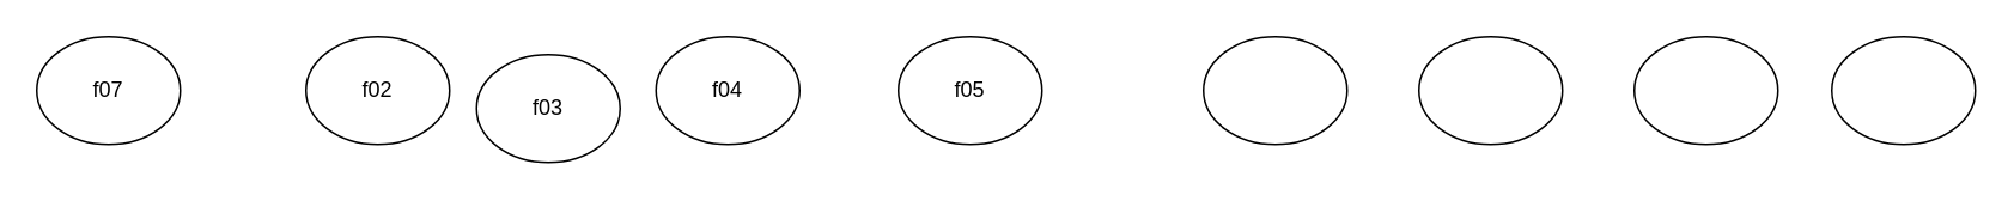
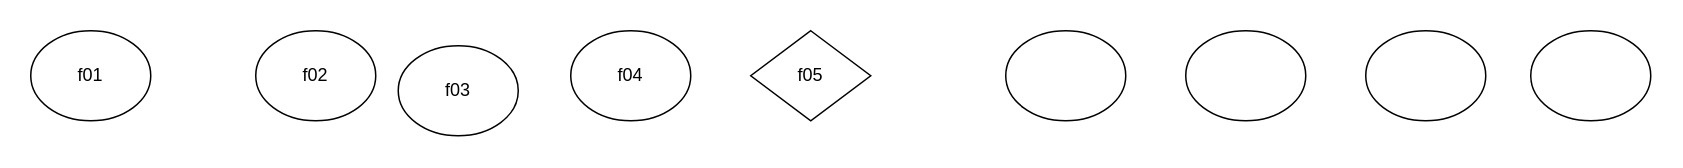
  <mxCell id="0" />
  <mxCell id="1" parent="0" />
- <mxCell id="2" value="&lt;span lang=&quot;EN-US&quot;&gt;f04&lt;/span&gt;" style="ellipse;whiteSpace=wrap;html=1;" vertex="1" parent="1"><mxGeometry x="365" y="20" width="80" height="60" as="geometry" /></mxCell>
- <mxCell id="3" value="f07" style="ellipse;whiteSpace=wrap;html=1;" vertex="1" parent="1"><mxGeometry x="20" y="20" width="80" height="60" as="geometry" /></mxCell>
+ <mxCell id="2" value="&lt;span lang=&quot;EN-US&quot;&gt;f04&lt;/span&gt;" style="ellipse;whiteSpace=wrap;html=1;" vertex="1" parent="1"><mxGeometry x="380" y="20" width="80" height="60" as="geometry" /></mxCell>
+ <mxCell id="3" value="f01" style="ellipse;whiteSpace=wrap;html=1;" vertex="1" parent="1"><mxGeometry x="20" y="20" width="80" height="60" as="geometry" /></mxCell>
  <mxCell id="4" value="&lt;span lang=&quot;EN-US&quot;&gt;f02&lt;/span&gt;" style="ellipse;whiteSpace=wrap;html=1;" vertex="1" parent="1"><mxGeometry x="170" y="20" width="80" height="60" as="geometry" /></mxCell>
  <mxCell id="5" value="&lt;span lang=&quot;EN-US&quot;&gt;f03&lt;/span&gt;" style="ellipse;whiteSpace=wrap;html=1;" vertex="1" parent="1"><mxGeometry x="265" y="30" width="80" height="60" as="geometry" /></mxCell>
  <mxCell id="6" value="" style="ellipse;whiteSpace=wrap;html=1;" vertex="1" parent="1"><mxGeometry x="1020" y="20" width="80" height="60" as="geometry" /></mxCell>
  <mxCell id="7" value="" style="ellipse;whiteSpace=wrap;html=1;" vertex="1" parent="1"><mxGeometry x="910" y="20" width="80" height="60" as="geometry" /></mxCell>
  <mxCell id="8" value="" style="ellipse;whiteSpace=wrap;html=1;" vertex="1" parent="1"><mxGeometry x="790" y="20" width="80" height="60" as="geometry" /></mxCell>
  <mxCell id="9" value="" style="ellipse;whiteSpace=wrap;html=1;" vertex="1" parent="1"><mxGeometry x="670" y="20" width="80" height="60" as="geometry" /></mxCell>
- <mxCell id="10" value="&lt;span lang=&quot;EN-US&quot;&gt;f05&lt;/span&gt;" style="ellipse;whiteSpace=wrap;html=1;" vertex="1" parent="1"><mxGeometry x="500" y="20" width="80" height="60" as="geometry" /></mxCell>
+ <mxCell id="10" value="&lt;span lang=&quot;EN-US&quot;&gt;f05&lt;/span&gt;" style="rhombus;whiteSpace=wrap;html=1;" vertex="1" parent="1"><mxGeometry x="500" y="20" width="80" height="60" as="geometry" /></mxCell>
